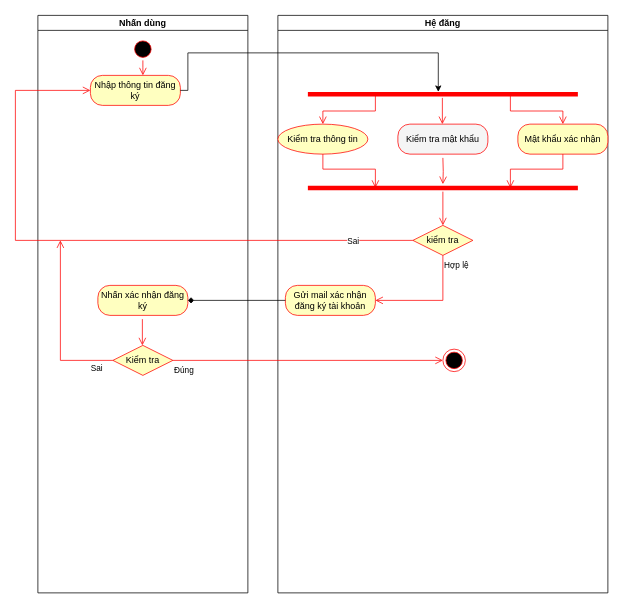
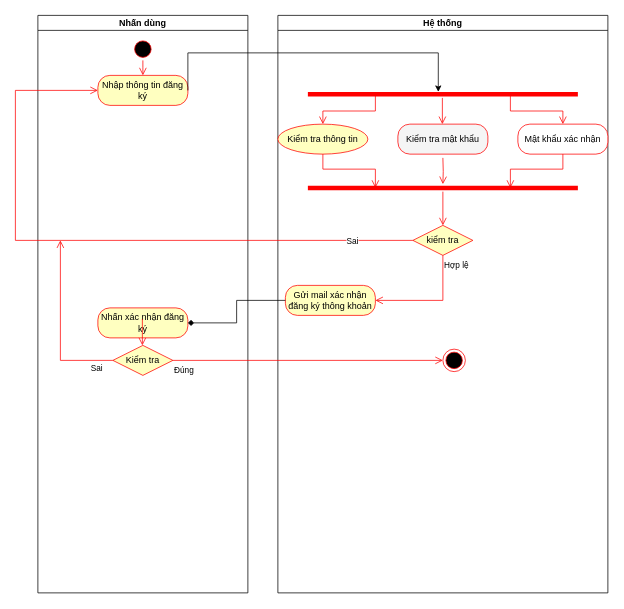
  <mxCell id="0" />
  <mxCell id="1" parent="0" />
  <mxCell id="2" value="Nhấn dùng" style="swimlane;startSize=20;whiteSpace=wrap;html=1;" parent="1" vertex="1"><mxGeometry x="50" y="20" width="280" height="770" as="geometry"><mxRectangle x="120" y="80" width="110" height="30" as="alternateBounds" /></mxGeometry></mxCell>
  <mxCell id="3" value="" style="ellipse;html=1;shape=startState;fillColor=#000000;strokeColor=#ff0000;" parent="2" vertex="1"><mxGeometry x="125" y="30" width="30" height="30" as="geometry" /></mxCell>
  <mxCell id="4" value="" style="edgeStyle=orthogonalEdgeStyle;html=1;verticalAlign=bottom;endArrow=open;endSize=8;strokeColor=#ff0000;rounded=0;" parent="2" source="3" edge="1"><mxGeometry relative="1" as="geometry"><mxPoint x="140" y="80" as="targetPoint" /></mxGeometry></mxCell>
- <mxCell id="5" value="Nhập thông tin đăng ký" style="rounded=1;whiteSpace=wrap;html=1;arcSize=40;fontColor=#000000;fillColor=#ffffc0;strokeColor=#ff0000;" parent="2" vertex="1"><mxGeometry x="70" y="80" width="120" height="40" as="geometry" /></mxCell>
- <mxCell id="6" value="Nhấn xác nhận đăng ký" style="rounded=1;whiteSpace=wrap;html=1;arcSize=40;fontColor=#000000;fillColor=#ffffc0;strokeColor=#ff0000;" parent="2" vertex="1"><mxGeometry x="80" y="360" width="120" height="40" as="geometry" /></mxCell>
+ <mxCell id="5" value="Nhập thông tin đăng ký" style="rounded=1;whiteSpace=wrap;html=1;arcSize=40;fontColor=#000000;fillColor=#ffffc0;strokeColor=#ff0000;" parent="2" vertex="1"><mxGeometry x="80" y="80" width="120" height="40" as="geometry" /></mxCell>
+ <mxCell id="6" value="Nhấn xác nhận đăng ký" style="rounded=1;whiteSpace=wrap;html=1;arcSize=40;fontColor=#000000;fillColor=#ffffc0;strokeColor=#ff0000;" parent="2" vertex="1"><mxGeometry x="80" y="390" width="120" height="40" as="geometry" /></mxCell>
  <mxCell id="7" value="Kiểm tra" style="rhombus;whiteSpace=wrap;html=1;fontColor=#000000;fillColor=#ffffc0;strokeColor=#ff0000;" parent="2" vertex="1"><mxGeometry x="100" y="440" width="80" height="40" as="geometry" /></mxCell>
  <mxCell id="8" value="Sai" style="edgeStyle=orthogonalEdgeStyle;html=1;align=left;verticalAlign=bottom;endArrow=open;endSize=8;strokeColor=#ff0000;rounded=0;" parent="2" source="7" edge="1"><mxGeometry x="-0.739" y="20" relative="1" as="geometry"><mxPoint x="30" y="300" as="targetPoint" /><Array as="points"><mxPoint x="30" y="460" /></Array><mxPoint x="-1" as="offset" /></mxGeometry></mxCell>
  <mxCell id="9" value="" style="edgeStyle=orthogonalEdgeStyle;html=1;verticalAlign=bottom;endArrow=open;endSize=8;strokeColor=#ff0000;rounded=0;" parent="2" edge="1"><mxGeometry relative="1" as="geometry"><mxPoint x="139.33" y="440" as="targetPoint" /><mxPoint x="139.33" y="405" as="sourcePoint" /></mxGeometry></mxCell>
- <mxCell id="10" value="Hệ đăng" style="swimlane;startSize=20;whiteSpace=wrap;html=1;" parent="1" vertex="1"><mxGeometry x="370" y="20" width="440" height="770" as="geometry"><mxRectangle x="400" y="80" width="90" height="30" as="alternateBounds" /></mxGeometry></mxCell>
+ <mxCell id="10" value="Hệ thống" style="swimlane;startSize=20;whiteSpace=wrap;html=1;" parent="1" vertex="1"><mxGeometry x="370" y="20" width="440" height="770" as="geometry"><mxRectangle x="400" y="80" width="90" height="30" as="alternateBounds" /></mxGeometry></mxCell>
  <mxCell id="11" value="" style="shape=line;html=1;strokeWidth=6;strokeColor=#ff0000;" parent="10" vertex="1"><mxGeometry x="40" y="100" width="360" height="10" as="geometry" /></mxCell>
  <mxCell id="12" value="" style="edgeStyle=orthogonalEdgeStyle;html=1;verticalAlign=bottom;endArrow=open;endSize=8;strokeColor=#ff0000;rounded=0;entryX=0.5;entryY=0;entryDx=0;entryDy=0;exitX=0.25;exitY=0.5;exitDx=0;exitDy=0;exitPerimeter=0;" parent="10" source="11" target="14" edge="1"><mxGeometry relative="1" as="geometry"><mxPoint x="150" y="110" as="targetPoint" /><mxPoint x="150" y="75" as="sourcePoint" /></mxGeometry></mxCell>
  <mxCell id="13" value="" style="edgeStyle=orthogonalEdgeStyle;html=1;verticalAlign=bottom;endArrow=open;endSize=8;strokeColor=#ff0000;rounded=0;entryX=0.5;entryY=0;entryDx=0;entryDy=0;exitX=0.75;exitY=0.5;exitDx=0;exitDy=0;exitPerimeter=0;" parent="10" source="11" target="15" edge="1"><mxGeometry relative="1" as="geometry"><mxPoint x="160" y="120" as="targetPoint" /><mxPoint x="160" y="85" as="sourcePoint" /></mxGeometry></mxCell>
  <mxCell id="14" value="Kiểm tra thông tin" style="ellipse;whiteSpace=wrap;html=1;arcSize=40;fontColor=#000000;fillColor=#ffffc0;strokeColor=#ff0000;" parent="10" vertex="1"><mxGeometry y="145" width="120" height="40" as="geometry" /></mxCell>
- <mxCell id="15" value="Mật khẩu xác nhận" style="rounded=1;whiteSpace=wrap;html=1;arcSize=40;fontColor=#000000;fillColor=#ffffc0;strokeColor=#ff0000;" parent="10" vertex="1"><mxGeometry x="320" y="145" width="120" height="40" as="geometry" /></mxCell>
+ <mxCell id="15" value="Mật khẩu xác nhận" style="rounded=1;whiteSpace=wrap;html=1;arcSize=40;fontColor=#000000;fillColor=#ffffff;strokeColor=#ff0000;" parent="10" vertex="1"><mxGeometry x="320" y="145" width="120" height="40" as="geometry" /></mxCell>
  <mxCell id="16" value="" style="edgeStyle=orthogonalEdgeStyle;html=1;verticalAlign=bottom;endArrow=open;endSize=8;strokeColor=#ff0000;rounded=0;exitX=0.5;exitY=1;exitDx=0;exitDy=0;entryX=0.75;entryY=0.5;entryDx=0;entryDy=0;entryPerimeter=0;" parent="10" source="15" target="18" edge="1"><mxGeometry relative="1" as="geometry"><mxPoint x="160" y="325" as="targetPoint" /><mxPoint x="160" y="255" as="sourcePoint" /></mxGeometry></mxCell>
  <mxCell id="17" value="" style="edgeStyle=orthogonalEdgeStyle;html=1;verticalAlign=bottom;endArrow=open;endSize=8;strokeColor=#ff0000;rounded=0;exitX=0.5;exitY=1;exitDx=0;exitDy=0;entryX=0.25;entryY=0.5;entryDx=0;entryDy=0;entryPerimeter=0;" parent="10" source="14" target="18" edge="1"><mxGeometry relative="1" as="geometry"><mxPoint x="150" y="315" as="targetPoint" /><mxPoint x="150" y="245" as="sourcePoint" /></mxGeometry></mxCell>
  <mxCell id="18" value="" style="shape=line;html=1;strokeWidth=6;strokeColor=#ff0000;" parent="10" vertex="1"><mxGeometry x="40" y="225" width="360" height="10" as="geometry" /></mxCell>
  <mxCell id="19" value="kiểm tra" style="rhombus;whiteSpace=wrap;html=1;fontColor=#000000;fillColor=#ffffc0;strokeColor=#ff0000;" parent="10" vertex="1"><mxGeometry x="180" y="280" width="80" height="40" as="geometry" /></mxCell>
  <mxCell id="20" value="" style="edgeStyle=orthogonalEdgeStyle;html=1;verticalAlign=bottom;endArrow=open;endSize=8;strokeColor=#ff0000;rounded=0;entryX=0.5;entryY=0;entryDx=0;entryDy=0;" parent="10" source="18" target="19" edge="1"><mxGeometry relative="1" as="geometry"><mxPoint x="-220" y="320" as="targetPoint" /></mxGeometry></mxCell>
- <mxCell id="21" value="Gửi mail xác nhận đăng ký tài khoản" style="rounded=1;whiteSpace=wrap;html=1;arcSize=40;fontColor=#000000;fillColor=#ffffc0;strokeColor=#ff0000;" parent="10" vertex="1"><mxGeometry x="10" y="360" width="120" height="40" as="geometry" /></mxCell>
+ <mxCell id="21" value="Gửi mail xác nhận đăng ký thông khoản" style="rounded=1;whiteSpace=wrap;html=1;arcSize=40;fontColor=#000000;fillColor=#ffffc0;strokeColor=#ff0000;" parent="10" vertex="1"><mxGeometry x="10" y="360" width="120" height="40" as="geometry" /></mxCell>
  <mxCell id="22" value="Kiểm tra mật khẩu" style="rounded=1;whiteSpace=wrap;html=1;arcSize=40;fontColor=#000000;fillColor=#f5f5f5;strokeColor=#ff0000;" parent="10" vertex="1"><mxGeometry x="160" y="145" width="120" height="40" as="geometry" /></mxCell>
  <mxCell id="23" value="Hợp lệ" style="edgeStyle=orthogonalEdgeStyle;html=1;align=left;verticalAlign=top;endArrow=open;endSize=8;strokeColor=#ff0000;rounded=0;entryX=1;entryY=0.5;entryDx=0;entryDy=0;exitX=0.5;exitY=1;exitDx=0;exitDy=0;" parent="10" source="19" target="21" edge="1"><mxGeometry x="-1" relative="1" as="geometry"><mxPoint x="180" y="360" as="targetPoint" /><mxPoint as="offset" /></mxGeometry></mxCell>
  <mxCell id="24" value="" style="edgeStyle=orthogonalEdgeStyle;html=1;verticalAlign=bottom;endArrow=open;endSize=8;strokeColor=#ff0000;rounded=0;" parent="10" target="18" edge="1"><mxGeometry relative="1" as="geometry"><mxPoint x="220" y="200" as="targetPoint" /><mxPoint x="220" y="190" as="sourcePoint" /></mxGeometry></mxCell>
  <mxCell id="25" value="" style="edgeStyle=orthogonalEdgeStyle;html=1;verticalAlign=bottom;endArrow=open;endSize=8;strokeColor=#ff0000;rounded=0;" parent="10" edge="1"><mxGeometry relative="1" as="geometry"><mxPoint x="219.33" y="145" as="targetPoint" /><mxPoint x="219.33" y="110" as="sourcePoint" /></mxGeometry></mxCell>
  <mxCell id="26" value="" style="ellipse;html=1;shape=endState;fillColor=#000000;strokeColor=#ff0000;" parent="10" vertex="1"><mxGeometry x="220" y="445" width="30" height="30" as="geometry" /></mxCell>
  <mxCell id="27" value="Sai" style="edgeStyle=orthogonalEdgeStyle;html=1;align=left;verticalAlign=bottom;endArrow=open;endSize=8;strokeColor=#ff0000;rounded=0;entryX=0;entryY=0.5;entryDx=0;entryDy=0;exitX=0;exitY=0.5;exitDx=0;exitDy=0;" parent="1" source="19" target="5" edge="1"><mxGeometry x="-0.783" y="10" relative="1" as="geometry"><mxPoint x="330" y="410" as="targetPoint" /><Array as="points"><mxPoint x="20" y="320" /><mxPoint x="20" y="120" /></Array><mxPoint x="1" as="offset" /></mxGeometry></mxCell>
  <mxCell id="28" value="" style="edgeStyle=orthogonalEdgeStyle;html=1;verticalAlign=bottom;endArrow=open;endSize=8;strokeColor=#ff0000;rounded=0;entryX=0.499;entryY=0.433;entryDx=0;entryDy=0;entryPerimeter=0;" parent="1" target="18" edge="1"><mxGeometry relative="1" as="geometry"><mxPoint x="600" y="230" as="targetPoint" /><mxPoint x="590" y="250" as="sourcePoint" /></mxGeometry></mxCell>
  <mxCell id="29" value="" style="edgeStyle=orthogonalEdgeStyle;rounded=0;orthogonalLoop=1;jettySize=auto;html=1;endArrow=diamond;" parent="1" source="21" target="6" edge="1"><mxGeometry relative="1" as="geometry" /></mxCell>
  <mxCell id="30" value="Đúng" style="edgeStyle=orthogonalEdgeStyle;html=1;align=left;verticalAlign=top;endArrow=open;endSize=8;strokeColor=#ff0000;rounded=0;entryX=0;entryY=0.5;entryDx=0;entryDy=0;" parent="1" source="7" target="26" edge="1"><mxGeometry x="-1" relative="1" as="geometry"><mxPoint x="190" y="560" as="targetPoint" /></mxGeometry></mxCell>
  <mxCell id="31" value="" style="edgeStyle=orthogonalEdgeStyle;rounded=0;orthogonalLoop=1;jettySize=auto;html=1;exitX=1;exitY=0.5;exitDx=0;exitDy=0;entryX=0.483;entryY=0.2;entryDx=0;entryDy=0;entryPerimeter=0;" edge="1" parent="1" source="5" target="11"><mxGeometry relative="1" as="geometry"><mxPoint x="390" y="410" as="sourcePoint" /><mxPoint x="260" y="410" as="targetPoint" /><Array as="points"><mxPoint x="250" y="70" /><mxPoint x="584" y="70" /></Array></mxGeometry></mxCell>
